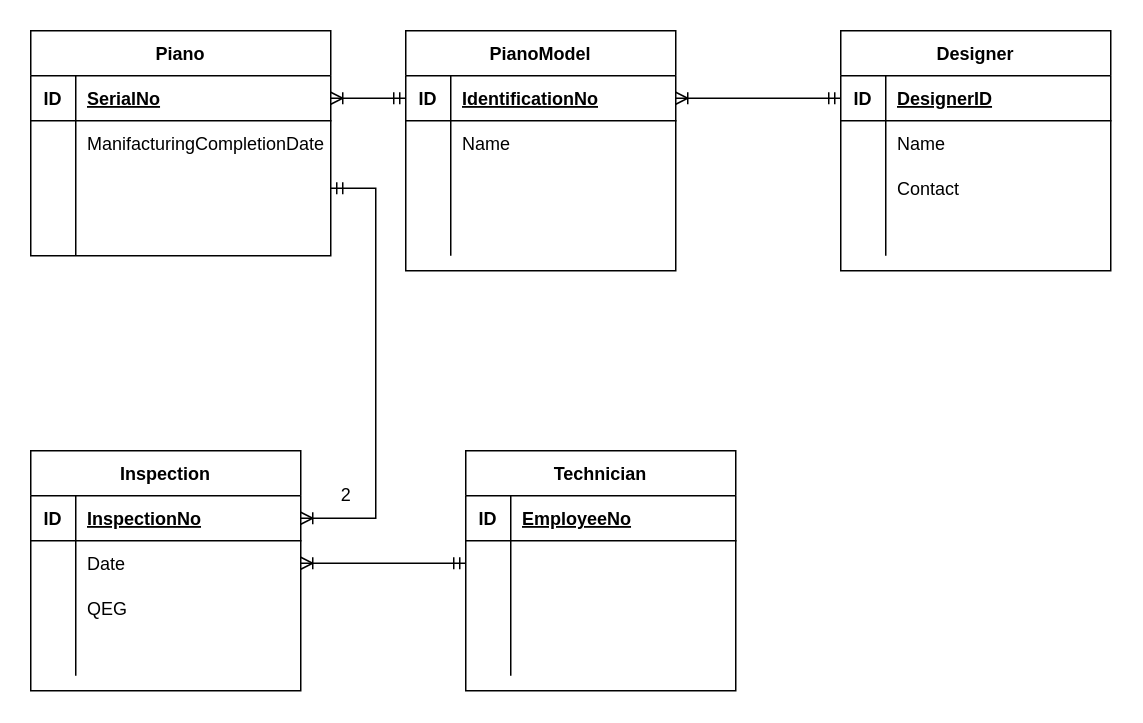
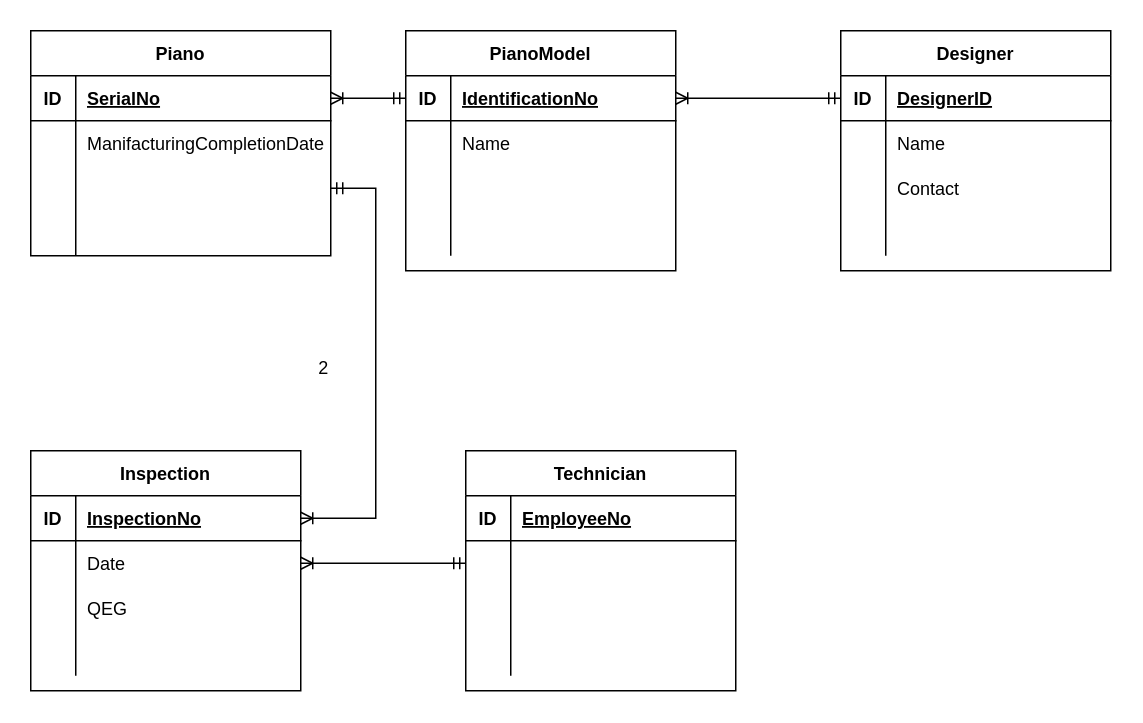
  <mxCell id="0" />
  <mxCell id="1" parent="0" />
  <mxCell id="2" value="Piano" style="shape=table;startSize=30;container=1;collapsible=1;childLayout=tableLayout;fixedRows=1;rowLines=0;fontStyle=1;align=center;resizeLast=1;" vertex="1" parent="1"><mxGeometry x="20" y="20" width="200" height="150" as="geometry" /></mxCell>
  <mxCell id="3" value="" style="shape=tableRow;horizontal=0;startSize=0;swimlaneHead=0;swimlaneBody=0;fillColor=none;collapsible=0;dropTarget=0;points=[[0,0.5],[1,0.5]];portConstraint=eastwest;top=0;left=0;right=0;bottom=1;" vertex="1" parent="2"><mxGeometry y="30" width="200" height="30" as="geometry" /></mxCell>
  <mxCell id="4" value="ID" style="shape=partialRectangle;connectable=0;fillColor=none;top=0;left=0;bottom=0;right=0;fontStyle=1;overflow=hidden;" vertex="1" parent="3"><mxGeometry width="30" height="30" as="geometry"><mxRectangle width="30" height="30" as="alternateBounds" /></mxGeometry></mxCell>
  <mxCell id="5" value="SerialNo" style="shape=partialRectangle;connectable=0;fillColor=none;top=0;left=0;bottom=0;right=0;align=left;spacingLeft=6;fontStyle=5;overflow=hidden;" vertex="1" parent="3"><mxGeometry x="30" width="170" height="30" as="geometry"><mxRectangle width="170" height="30" as="alternateBounds" /></mxGeometry></mxCell>
  <mxCell id="6" value="" style="shape=tableRow;horizontal=0;startSize=0;swimlaneHead=0;swimlaneBody=0;fillColor=none;collapsible=0;dropTarget=0;points=[[0,0.5],[1,0.5]];portConstraint=eastwest;top=0;left=0;right=0;bottom=0;" vertex="1" parent="2"><mxGeometry y="60" width="200" height="30" as="geometry" /></mxCell>
  <mxCell id="7" value="" style="shape=partialRectangle;connectable=0;fillColor=none;top=0;left=0;bottom=0;right=0;editable=1;overflow=hidden;" vertex="1" parent="6"><mxGeometry width="30" height="30" as="geometry"><mxRectangle width="30" height="30" as="alternateBounds" /></mxGeometry></mxCell>
  <mxCell id="8" value="ManifacturingCompletionDate" style="shape=partialRectangle;connectable=0;fillColor=none;top=0;left=0;bottom=0;right=0;align=left;spacingLeft=6;overflow=hidden;" vertex="1" parent="6"><mxGeometry x="30" width="170" height="30" as="geometry"><mxRectangle width="170" height="30" as="alternateBounds" /></mxGeometry></mxCell>
  <mxCell id="9" value="" style="shape=tableRow;horizontal=0;startSize=0;swimlaneHead=0;swimlaneBody=0;fillColor=none;collapsible=0;dropTarget=0;points=[[0,0.5],[1,0.5]];portConstraint=eastwest;top=0;left=0;right=0;bottom=0;" vertex="1" parent="2"><mxGeometry y="90" width="200" height="30" as="geometry" /></mxCell>
  <mxCell id="10" value="" style="shape=partialRectangle;connectable=0;fillColor=none;top=0;left=0;bottom=0;right=0;editable=1;overflow=hidden;" vertex="1" parent="9"><mxGeometry width="30" height="30" as="geometry"><mxRectangle width="30" height="30" as="alternateBounds" /></mxGeometry></mxCell>
  <mxCell id="11" value="" style="shape=partialRectangle;connectable=0;fillColor=none;top=0;left=0;bottom=0;right=0;align=left;spacingLeft=6;overflow=hidden;" vertex="1" parent="9"><mxGeometry x="30" width="170" height="30" as="geometry"><mxRectangle width="170" height="30" as="alternateBounds" /></mxGeometry></mxCell>
  <mxCell id="12" value="" style="shape=tableRow;horizontal=0;startSize=0;swimlaneHead=0;swimlaneBody=0;fillColor=none;collapsible=0;dropTarget=0;points=[[0,0.5],[1,0.5]];portConstraint=eastwest;top=0;left=0;right=0;bottom=0;" vertex="1" parent="2"><mxGeometry y="120" width="200" height="30" as="geometry" /></mxCell>
  <mxCell id="13" value="" style="shape=partialRectangle;connectable=0;fillColor=none;top=0;left=0;bottom=0;right=0;editable=1;overflow=hidden;" vertex="1" parent="12"><mxGeometry width="30" height="30" as="geometry"><mxRectangle width="30" height="30" as="alternateBounds" /></mxGeometry></mxCell>
  <mxCell id="14" value="" style="shape=partialRectangle;connectable=0;fillColor=none;top=0;left=0;bottom=0;right=0;align=left;spacingLeft=6;overflow=hidden;" vertex="1" parent="12"><mxGeometry x="30" width="170" height="30" as="geometry"><mxRectangle width="170" height="30" as="alternateBounds" /></mxGeometry></mxCell>
  <mxCell id="15" value="PianoModel" style="shape=table;startSize=30;container=1;collapsible=1;childLayout=tableLayout;fixedRows=1;rowLines=0;fontStyle=1;align=center;resizeLast=1;" vertex="1" parent="1"><mxGeometry x="270" y="20" width="180" height="160" as="geometry" /></mxCell>
  <mxCell id="16" value="" style="shape=tableRow;horizontal=0;startSize=0;swimlaneHead=0;swimlaneBody=0;fillColor=none;collapsible=0;dropTarget=0;points=[[0,0.5],[1,0.5]];portConstraint=eastwest;top=0;left=0;right=0;bottom=1;" vertex="1" parent="15"><mxGeometry y="30" width="180" height="30" as="geometry" /></mxCell>
  <mxCell id="17" value="ID" style="shape=partialRectangle;connectable=0;fillColor=none;top=0;left=0;bottom=0;right=0;fontStyle=1;overflow=hidden;" vertex="1" parent="16"><mxGeometry width="30" height="30" as="geometry"><mxRectangle width="30" height="30" as="alternateBounds" /></mxGeometry></mxCell>
  <mxCell id="18" value="IdentificationNo" style="shape=partialRectangle;connectable=0;fillColor=none;top=0;left=0;bottom=0;right=0;align=left;spacingLeft=6;fontStyle=5;overflow=hidden;" vertex="1" parent="16"><mxGeometry x="30" width="150" height="30" as="geometry"><mxRectangle width="150" height="30" as="alternateBounds" /></mxGeometry></mxCell>
  <mxCell id="19" value="" style="shape=tableRow;horizontal=0;startSize=0;swimlaneHead=0;swimlaneBody=0;fillColor=none;collapsible=0;dropTarget=0;points=[[0,0.5],[1,0.5]];portConstraint=eastwest;top=0;left=0;right=0;bottom=0;" vertex="1" parent="15"><mxGeometry y="60" width="180" height="30" as="geometry" /></mxCell>
  <mxCell id="20" value="" style="shape=partialRectangle;connectable=0;fillColor=none;top=0;left=0;bottom=0;right=0;editable=1;overflow=hidden;" vertex="1" parent="19"><mxGeometry width="30" height="30" as="geometry"><mxRectangle width="30" height="30" as="alternateBounds" /></mxGeometry></mxCell>
  <mxCell id="21" value="Name " style="shape=partialRectangle;connectable=0;fillColor=none;top=0;left=0;bottom=0;right=0;align=left;spacingLeft=6;overflow=hidden;" vertex="1" parent="19"><mxGeometry x="30" width="150" height="30" as="geometry"><mxRectangle width="150" height="30" as="alternateBounds" /></mxGeometry></mxCell>
  <mxCell id="22" value="" style="shape=tableRow;horizontal=0;startSize=0;swimlaneHead=0;swimlaneBody=0;fillColor=none;collapsible=0;dropTarget=0;points=[[0,0.5],[1,0.5]];portConstraint=eastwest;top=0;left=0;right=0;bottom=0;" vertex="1" parent="15"><mxGeometry y="90" width="180" height="30" as="geometry" /></mxCell>
  <mxCell id="23" value="" style="shape=partialRectangle;connectable=0;fillColor=none;top=0;left=0;bottom=0;right=0;editable=1;overflow=hidden;" vertex="1" parent="22"><mxGeometry width="30" height="30" as="geometry"><mxRectangle width="30" height="30" as="alternateBounds" /></mxGeometry></mxCell>
  <mxCell id="24" value="" style="shape=partialRectangle;connectable=0;fillColor=none;top=0;left=0;bottom=0;right=0;align=left;spacingLeft=6;overflow=hidden;" vertex="1" parent="22"><mxGeometry x="30" width="150" height="30" as="geometry"><mxRectangle width="150" height="30" as="alternateBounds" /></mxGeometry></mxCell>
  <mxCell id="25" value="" style="shape=tableRow;horizontal=0;startSize=0;swimlaneHead=0;swimlaneBody=0;fillColor=none;collapsible=0;dropTarget=0;points=[[0,0.5],[1,0.5]];portConstraint=eastwest;top=0;left=0;right=0;bottom=0;" vertex="1" parent="15"><mxGeometry y="120" width="180" height="30" as="geometry" /></mxCell>
  <mxCell id="26" value="" style="shape=partialRectangle;connectable=0;fillColor=none;top=0;left=0;bottom=0;right=0;editable=1;overflow=hidden;" vertex="1" parent="25"><mxGeometry width="30" height="30" as="geometry"><mxRectangle width="30" height="30" as="alternateBounds" /></mxGeometry></mxCell>
  <mxCell id="27" value="" style="shape=partialRectangle;connectable=0;fillColor=none;top=0;left=0;bottom=0;right=0;align=left;spacingLeft=6;overflow=hidden;" vertex="1" parent="25"><mxGeometry x="30" width="150" height="30" as="geometry"><mxRectangle width="150" height="30" as="alternateBounds" /></mxGeometry></mxCell>
  <mxCell id="28" value="Designer" style="shape=table;startSize=30;container=1;collapsible=1;childLayout=tableLayout;fixedRows=1;rowLines=0;fontStyle=1;align=center;resizeLast=1;" vertex="1" parent="1"><mxGeometry x="560" y="20" width="180" height="160" as="geometry" /></mxCell>
  <mxCell id="29" value="" style="shape=tableRow;horizontal=0;startSize=0;swimlaneHead=0;swimlaneBody=0;fillColor=none;collapsible=0;dropTarget=0;points=[[0,0.5],[1,0.5]];portConstraint=eastwest;top=0;left=0;right=0;bottom=1;" vertex="1" parent="28"><mxGeometry y="30" width="180" height="30" as="geometry" /></mxCell>
  <mxCell id="30" value="ID" style="shape=partialRectangle;connectable=0;fillColor=none;top=0;left=0;bottom=0;right=0;fontStyle=1;overflow=hidden;" vertex="1" parent="29"><mxGeometry width="30" height="30" as="geometry"><mxRectangle width="30" height="30" as="alternateBounds" /></mxGeometry></mxCell>
  <mxCell id="31" value="DesignerID" style="shape=partialRectangle;connectable=0;fillColor=none;top=0;left=0;bottom=0;right=0;align=left;spacingLeft=6;fontStyle=5;overflow=hidden;" vertex="1" parent="29"><mxGeometry x="30" width="150" height="30" as="geometry"><mxRectangle width="150" height="30" as="alternateBounds" /></mxGeometry></mxCell>
  <mxCell id="32" value="" style="shape=tableRow;horizontal=0;startSize=0;swimlaneHead=0;swimlaneBody=0;fillColor=none;collapsible=0;dropTarget=0;points=[[0,0.5],[1,0.5]];portConstraint=eastwest;top=0;left=0;right=0;bottom=0;" vertex="1" parent="28"><mxGeometry y="60" width="180" height="30" as="geometry" /></mxCell>
  <mxCell id="33" value="" style="shape=partialRectangle;connectable=0;fillColor=none;top=0;left=0;bottom=0;right=0;editable=1;overflow=hidden;" vertex="1" parent="32"><mxGeometry width="30" height="30" as="geometry"><mxRectangle width="30" height="30" as="alternateBounds" /></mxGeometry></mxCell>
  <mxCell id="34" value="Name" style="shape=partialRectangle;connectable=0;fillColor=none;top=0;left=0;bottom=0;right=0;align=left;spacingLeft=6;overflow=hidden;" vertex="1" parent="32"><mxGeometry x="30" width="150" height="30" as="geometry"><mxRectangle width="150" height="30" as="alternateBounds" /></mxGeometry></mxCell>
  <mxCell id="35" value="" style="shape=tableRow;horizontal=0;startSize=0;swimlaneHead=0;swimlaneBody=0;fillColor=none;collapsible=0;dropTarget=0;points=[[0,0.5],[1,0.5]];portConstraint=eastwest;top=0;left=0;right=0;bottom=0;" vertex="1" parent="28"><mxGeometry y="90" width="180" height="30" as="geometry" /></mxCell>
  <mxCell id="36" value="" style="shape=partialRectangle;connectable=0;fillColor=none;top=0;left=0;bottom=0;right=0;editable=1;overflow=hidden;" vertex="1" parent="35"><mxGeometry width="30" height="30" as="geometry"><mxRectangle width="30" height="30" as="alternateBounds" /></mxGeometry></mxCell>
  <mxCell id="37" value="Contact" style="shape=partialRectangle;connectable=0;fillColor=none;top=0;left=0;bottom=0;right=0;align=left;spacingLeft=6;overflow=hidden;" vertex="1" parent="35"><mxGeometry x="30" width="150" height="30" as="geometry"><mxRectangle width="150" height="30" as="alternateBounds" /></mxGeometry></mxCell>
  <mxCell id="38" value="" style="shape=tableRow;horizontal=0;startSize=0;swimlaneHead=0;swimlaneBody=0;fillColor=none;collapsible=0;dropTarget=0;points=[[0,0.5],[1,0.5]];portConstraint=eastwest;top=0;left=0;right=0;bottom=0;" vertex="1" parent="28"><mxGeometry y="120" width="180" height="30" as="geometry" /></mxCell>
  <mxCell id="39" value="" style="shape=partialRectangle;connectable=0;fillColor=none;top=0;left=0;bottom=0;right=0;editable=1;overflow=hidden;" vertex="1" parent="38"><mxGeometry width="30" height="30" as="geometry"><mxRectangle width="30" height="30" as="alternateBounds" /></mxGeometry></mxCell>
  <mxCell id="40" value="" style="shape=partialRectangle;connectable=0;fillColor=none;top=0;left=0;bottom=0;right=0;align=left;spacingLeft=6;overflow=hidden;" vertex="1" parent="38"><mxGeometry x="30" width="150" height="30" as="geometry"><mxRectangle width="150" height="30" as="alternateBounds" /></mxGeometry></mxCell>
  <mxCell id="41" value="Inspection" style="shape=table;startSize=30;container=1;collapsible=1;childLayout=tableLayout;fixedRows=1;rowLines=0;fontStyle=1;align=center;resizeLast=1;" vertex="1" parent="1"><mxGeometry x="20" y="300" width="180" height="160" as="geometry" /></mxCell>
  <mxCell id="42" value="" style="shape=tableRow;horizontal=0;startSize=0;swimlaneHead=0;swimlaneBody=0;fillColor=none;collapsible=0;dropTarget=0;points=[[0,0.5],[1,0.5]];portConstraint=eastwest;top=0;left=0;right=0;bottom=1;" vertex="1" parent="41"><mxGeometry y="30" width="180" height="30" as="geometry" /></mxCell>
  <mxCell id="43" value="ID" style="shape=partialRectangle;connectable=0;fillColor=none;top=0;left=0;bottom=0;right=0;fontStyle=1;overflow=hidden;" vertex="1" parent="42"><mxGeometry width="30" height="30" as="geometry"><mxRectangle width="30" height="30" as="alternateBounds" /></mxGeometry></mxCell>
  <mxCell id="44" value="InspectionNo" style="shape=partialRectangle;connectable=0;fillColor=none;top=0;left=0;bottom=0;right=0;align=left;spacingLeft=6;fontStyle=5;overflow=hidden;" vertex="1" parent="42"><mxGeometry x="30" width="150" height="30" as="geometry"><mxRectangle width="150" height="30" as="alternateBounds" /></mxGeometry></mxCell>
  <mxCell id="45" value="" style="shape=tableRow;horizontal=0;startSize=0;swimlaneHead=0;swimlaneBody=0;fillColor=none;collapsible=0;dropTarget=0;points=[[0,0.5],[1,0.5]];portConstraint=eastwest;top=0;left=0;right=0;bottom=0;" vertex="1" parent="41"><mxGeometry y="60" width="180" height="30" as="geometry" /></mxCell>
  <mxCell id="46" value="" style="shape=partialRectangle;connectable=0;fillColor=none;top=0;left=0;bottom=0;right=0;editable=1;overflow=hidden;" vertex="1" parent="45"><mxGeometry width="30" height="30" as="geometry"><mxRectangle width="30" height="30" as="alternateBounds" /></mxGeometry></mxCell>
  <mxCell id="47" value="Date" style="shape=partialRectangle;connectable=0;fillColor=none;top=0;left=0;bottom=0;right=0;align=left;spacingLeft=6;overflow=hidden;" vertex="1" parent="45"><mxGeometry x="30" width="150" height="30" as="geometry"><mxRectangle width="150" height="30" as="alternateBounds" /></mxGeometry></mxCell>
  <mxCell id="48" value="" style="shape=tableRow;horizontal=0;startSize=0;swimlaneHead=0;swimlaneBody=0;fillColor=none;collapsible=0;dropTarget=0;points=[[0,0.5],[1,0.5]];portConstraint=eastwest;top=0;left=0;right=0;bottom=0;" vertex="1" parent="41"><mxGeometry y="90" width="180" height="30" as="geometry" /></mxCell>
  <mxCell id="49" value="" style="shape=partialRectangle;connectable=0;fillColor=none;top=0;left=0;bottom=0;right=0;editable=1;overflow=hidden;" vertex="1" parent="48"><mxGeometry width="30" height="30" as="geometry"><mxRectangle width="30" height="30" as="alternateBounds" /></mxGeometry></mxCell>
  <mxCell id="50" value="QEG" style="shape=partialRectangle;connectable=0;fillColor=none;top=0;left=0;bottom=0;right=0;align=left;spacingLeft=6;overflow=hidden;" vertex="1" parent="48"><mxGeometry x="30" width="150" height="30" as="geometry"><mxRectangle width="150" height="30" as="alternateBounds" /></mxGeometry></mxCell>
  <mxCell id="51" value="" style="shape=tableRow;horizontal=0;startSize=0;swimlaneHead=0;swimlaneBody=0;fillColor=none;collapsible=0;dropTarget=0;points=[[0,0.5],[1,0.5]];portConstraint=eastwest;top=0;left=0;right=0;bottom=0;" vertex="1" parent="41"><mxGeometry y="120" width="180" height="30" as="geometry" /></mxCell>
  <mxCell id="52" value="" style="shape=partialRectangle;connectable=0;fillColor=none;top=0;left=0;bottom=0;right=0;editable=1;overflow=hidden;" vertex="1" parent="51"><mxGeometry width="30" height="30" as="geometry"><mxRectangle width="30" height="30" as="alternateBounds" /></mxGeometry></mxCell>
  <mxCell id="53" value="" style="shape=partialRectangle;connectable=0;fillColor=none;top=0;left=0;bottom=0;right=0;align=left;spacingLeft=6;overflow=hidden;" vertex="1" parent="51"><mxGeometry x="30" width="150" height="30" as="geometry"><mxRectangle width="150" height="30" as="alternateBounds" /></mxGeometry></mxCell>
  <mxCell id="54" value="Technician" style="shape=table;startSize=30;container=1;collapsible=1;childLayout=tableLayout;fixedRows=1;rowLines=0;fontStyle=1;align=center;resizeLast=1;" vertex="1" parent="1"><mxGeometry x="310" y="300" width="180" height="160" as="geometry" /></mxCell>
  <mxCell id="55" value="" style="shape=tableRow;horizontal=0;startSize=0;swimlaneHead=0;swimlaneBody=0;fillColor=none;collapsible=0;dropTarget=0;points=[[0,0.5],[1,0.5]];portConstraint=eastwest;top=0;left=0;right=0;bottom=1;" vertex="1" parent="54"><mxGeometry y="30" width="180" height="30" as="geometry" /></mxCell>
  <mxCell id="56" value="ID" style="shape=partialRectangle;connectable=0;fillColor=none;top=0;left=0;bottom=0;right=0;fontStyle=1;overflow=hidden;" vertex="1" parent="55"><mxGeometry width="30" height="30" as="geometry"><mxRectangle width="30" height="30" as="alternateBounds" /></mxGeometry></mxCell>
  <mxCell id="57" value="EmployeeNo" style="shape=partialRectangle;connectable=0;fillColor=none;top=0;left=0;bottom=0;right=0;align=left;spacingLeft=6;fontStyle=5;overflow=hidden;" vertex="1" parent="55"><mxGeometry x="30" width="150" height="30" as="geometry"><mxRectangle width="150" height="30" as="alternateBounds" /></mxGeometry></mxCell>
  <mxCell id="58" value="" style="shape=tableRow;horizontal=0;startSize=0;swimlaneHead=0;swimlaneBody=0;fillColor=none;collapsible=0;dropTarget=0;points=[[0,0.5],[1,0.5]];portConstraint=eastwest;top=0;left=0;right=0;bottom=0;" vertex="1" parent="54"><mxGeometry y="60" width="180" height="30" as="geometry" /></mxCell>
  <mxCell id="59" value="" style="shape=partialRectangle;connectable=0;fillColor=none;top=0;left=0;bottom=0;right=0;editable=1;overflow=hidden;" vertex="1" parent="58"><mxGeometry width="30" height="30" as="geometry"><mxRectangle width="30" height="30" as="alternateBounds" /></mxGeometry></mxCell>
  <mxCell id="60" value="" style="shape=partialRectangle;connectable=0;fillColor=none;top=0;left=0;bottom=0;right=0;align=left;spacingLeft=6;overflow=hidden;" vertex="1" parent="58"><mxGeometry x="30" width="150" height="30" as="geometry"><mxRectangle width="150" height="30" as="alternateBounds" /></mxGeometry></mxCell>
  <mxCell id="61" value="" style="shape=tableRow;horizontal=0;startSize=0;swimlaneHead=0;swimlaneBody=0;fillColor=none;collapsible=0;dropTarget=0;points=[[0,0.5],[1,0.5]];portConstraint=eastwest;top=0;left=0;right=0;bottom=0;" vertex="1" parent="54"><mxGeometry y="90" width="180" height="30" as="geometry" /></mxCell>
  <mxCell id="62" value="" style="shape=partialRectangle;connectable=0;fillColor=none;top=0;left=0;bottom=0;right=0;editable=1;overflow=hidden;" vertex="1" parent="61"><mxGeometry width="30" height="30" as="geometry"><mxRectangle width="30" height="30" as="alternateBounds" /></mxGeometry></mxCell>
  <mxCell id="63" value="" style="shape=partialRectangle;connectable=0;fillColor=none;top=0;left=0;bottom=0;right=0;align=left;spacingLeft=6;overflow=hidden;" vertex="1" parent="61"><mxGeometry x="30" width="150" height="30" as="geometry"><mxRectangle width="150" height="30" as="alternateBounds" /></mxGeometry></mxCell>
  <mxCell id="64" value="" style="shape=tableRow;horizontal=0;startSize=0;swimlaneHead=0;swimlaneBody=0;fillColor=none;collapsible=0;dropTarget=0;points=[[0,0.5],[1,0.5]];portConstraint=eastwest;top=0;left=0;right=0;bottom=0;" vertex="1" parent="54"><mxGeometry y="120" width="180" height="30" as="geometry" /></mxCell>
  <mxCell id="65" value="" style="shape=partialRectangle;connectable=0;fillColor=none;top=0;left=0;bottom=0;right=0;editable=1;overflow=hidden;" vertex="1" parent="64"><mxGeometry width="30" height="30" as="geometry"><mxRectangle width="30" height="30" as="alternateBounds" /></mxGeometry></mxCell>
  <mxCell id="66" value="" style="shape=partialRectangle;connectable=0;fillColor=none;top=0;left=0;bottom=0;right=0;align=left;spacingLeft=6;overflow=hidden;" vertex="1" parent="64"><mxGeometry x="30" width="150" height="30" as="geometry"><mxRectangle width="150" height="30" as="alternateBounds" /></mxGeometry></mxCell>
  <mxCell id="67" value="" style="edgeStyle=entityRelationEdgeStyle;fontSize=12;html=1;endArrow=ERoneToMany;startArrow=ERmandOne;rounded=0;entryX=1;entryY=0.5;entryDx=0;entryDy=0;exitX=0;exitY=0.5;exitDx=0;exitDy=0;" edge="1" parent="1" source="58" target="45"><mxGeometry width="100" height="100" relative="1" as="geometry"><mxPoint x="330" y="300" as="sourcePoint" /><mxPoint x="430" y="200" as="targetPoint" /></mxGeometry></mxCell>
  <mxCell id="68" value="" style="edgeStyle=entityRelationEdgeStyle;fontSize=12;html=1;endArrow=ERoneToMany;startArrow=ERmandOne;rounded=0;entryX=1;entryY=0.5;entryDx=0;entryDy=0;" edge="1" parent="1" source="9" target="42"><mxGeometry width="100" height="100" relative="1" as="geometry"><mxPoint x="-50" y="90" as="sourcePoint" /><mxPoint x="-10" y="180" as="targetPoint" /></mxGeometry></mxCell>
  <mxCell id="69" value="" style="edgeStyle=entityRelationEdgeStyle;fontSize=12;html=1;endArrow=ERoneToMany;startArrow=ERmandOne;rounded=0;exitX=0;exitY=0.5;exitDx=0;exitDy=0;entryX=1;entryY=0.5;entryDx=0;entryDy=0;" edge="1" parent="1" source="16" target="3"><mxGeometry width="100" height="100" relative="1" as="geometry"><mxPoint x="280" y="300" as="sourcePoint" /><mxPoint x="380" y="200" as="targetPoint" /></mxGeometry></mxCell>
  <mxCell id="70" value="" style="edgeStyle=entityRelationEdgeStyle;fontSize=12;html=1;endArrow=ERoneToMany;startArrow=ERmandOne;rounded=0;exitX=0;exitY=0.5;exitDx=0;exitDy=0;entryX=1;entryY=0.5;entryDx=0;entryDy=0;" edge="1" parent="1" source="29" target="16"><mxGeometry width="100" height="100" relative="1" as="geometry"><mxPoint x="490" y="320" as="sourcePoint" /><mxPoint x="590" y="220" as="targetPoint" /></mxGeometry></mxCell>
- <mxCell id="71" value="2" style="text;html=1;align=center;verticalAlign=middle;resizable=0;points=[];autosize=1;strokeColor=none;fillColor=none;" vertex="1" parent="1"><mxGeometry x="215" y="315" width="30" height="30" as="geometry" /></mxCell>
+ <mxCell id="71" value="2" style="text;html=1;align=center;verticalAlign=middle;resizable=0;points=[];autosize=1;strokeColor=none;fillColor=none;" vertex="1" parent="1"><mxGeometry x="200" y="230" width="30" height="30" as="geometry" /></mxCell>
